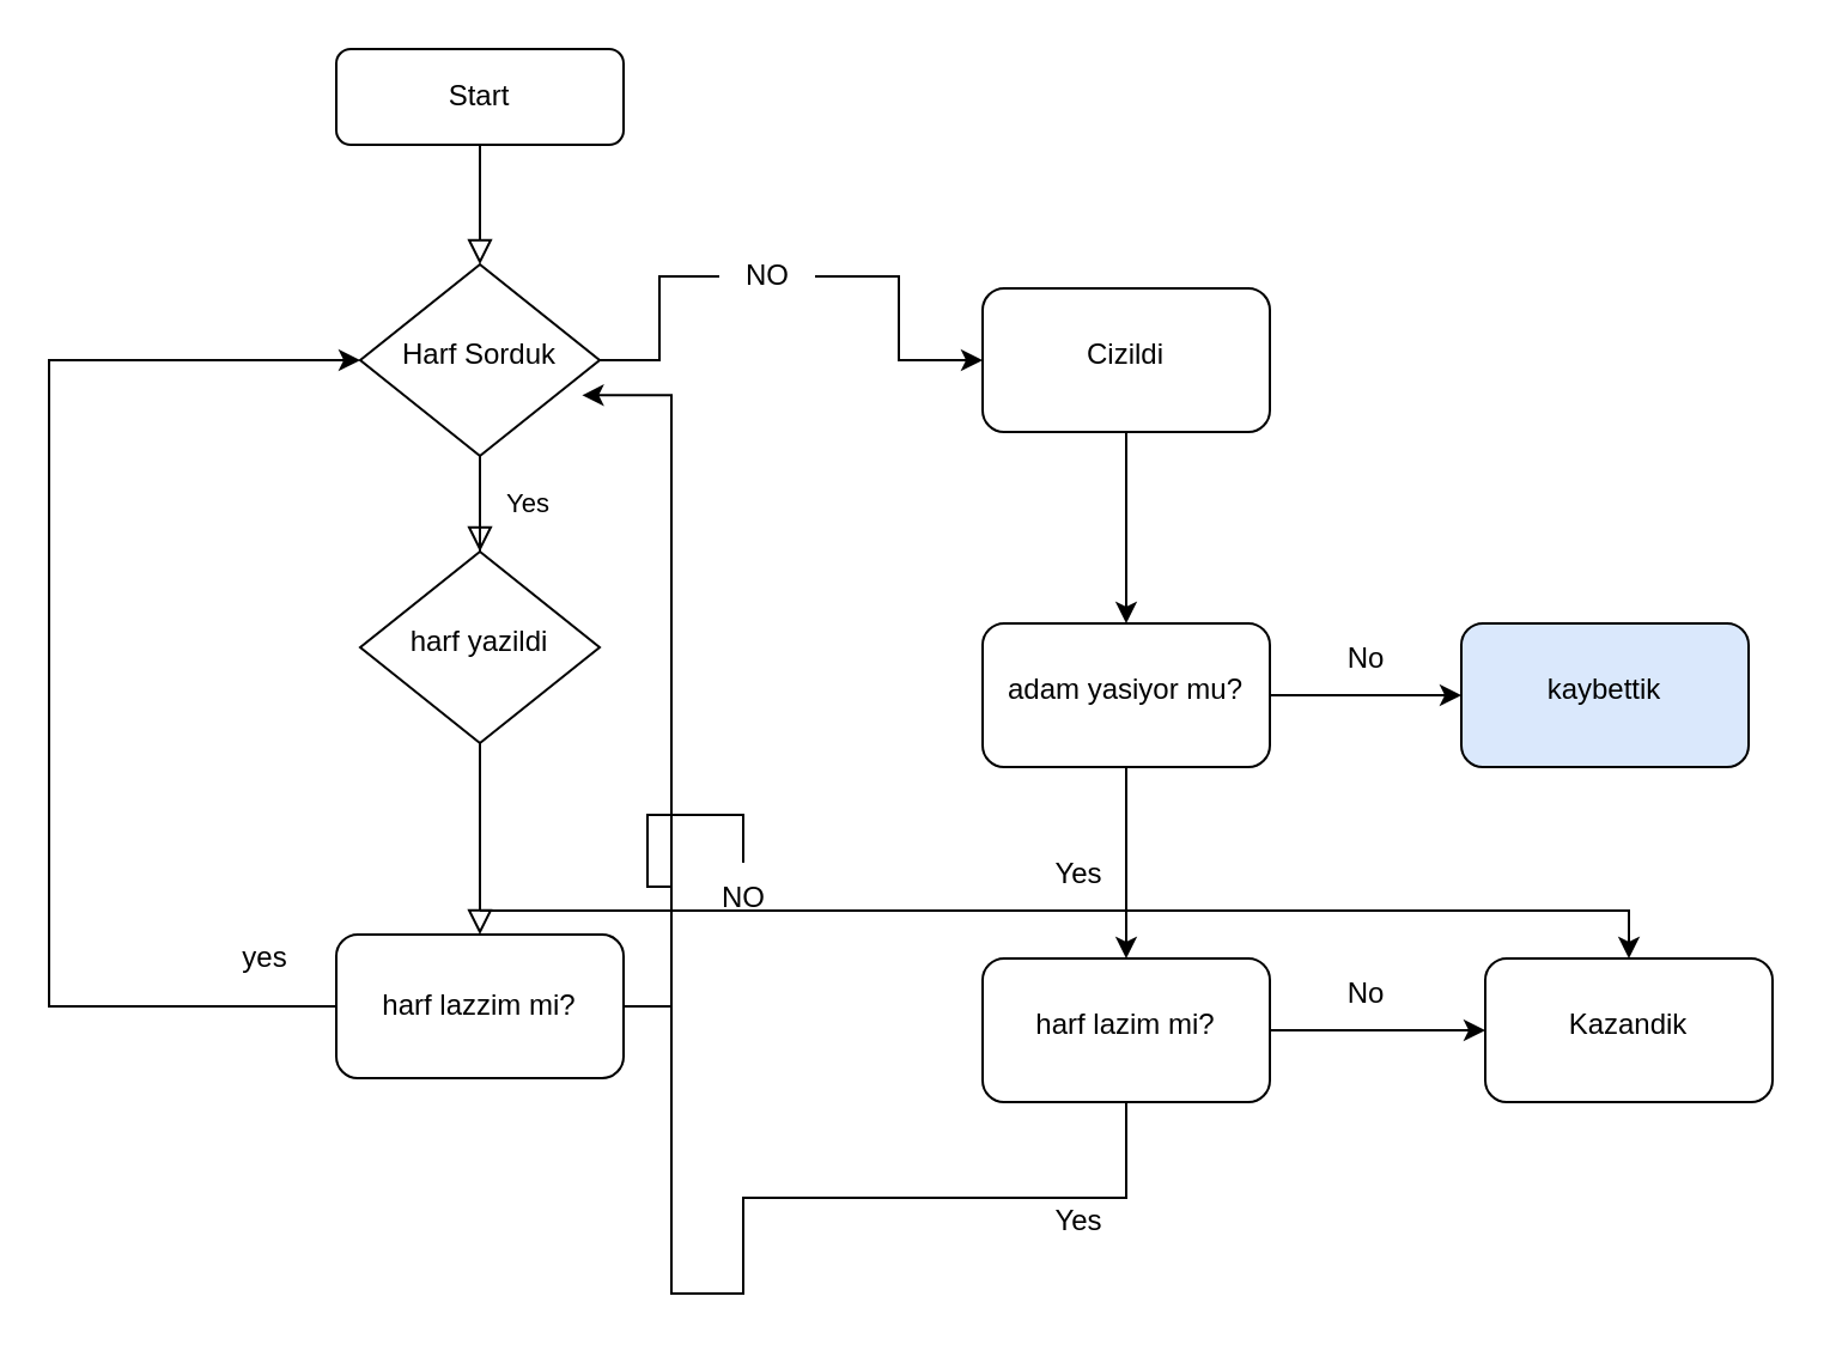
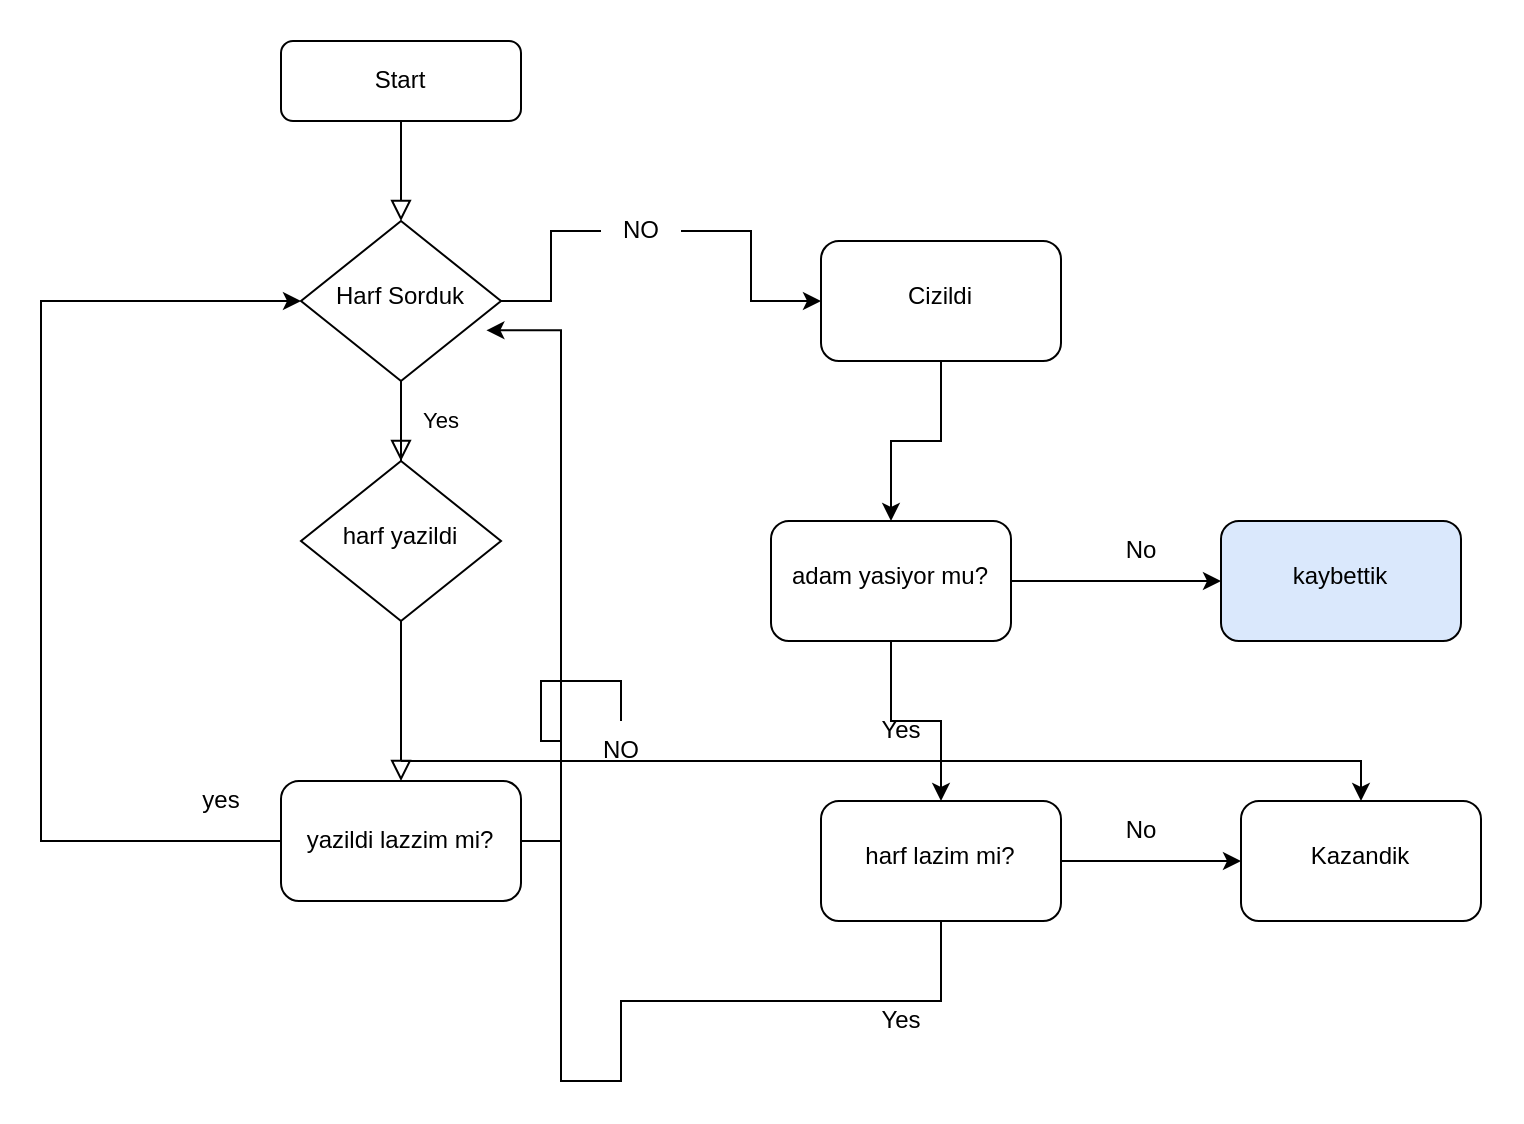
  <mxCell id="0" />
  <mxCell id="1" parent="0" />
  <mxCell id="2" value="" style="rounded=0;html=1;jettySize=auto;orthogonalLoop=1;fontSize=11;endArrow=block;endFill=0;endSize=8;strokeWidth=1;shadow=0;labelBackgroundColor=none;edgeStyle=orthogonalEdgeStyle;" parent="1" source="3" target="7" edge="1"><mxGeometry relative="1" as="geometry" /></mxCell>
  <mxCell id="3" value="Start" style="rounded=1;whiteSpace=wrap;html=1;fontSize=12;glass=0;strokeWidth=1;shadow=0;" parent="1" vertex="1"><mxGeometry x="140" y="20" width="120" height="40" as="geometry" /></mxCell>
  <mxCell id="4" value="Yes" style="rounded=0;html=1;jettySize=auto;orthogonalLoop=1;fontSize=11;endArrow=block;endFill=0;endSize=8;strokeWidth=1;shadow=0;labelBackgroundColor=none;edgeStyle=orthogonalEdgeStyle;" parent="1" source="7" target="8" edge="1"><mxGeometry y="20" relative="1" as="geometry"><mxPoint as="offset" /></mxGeometry></mxCell>
  <mxCell id="5" value="No" style="edgeStyle=orthogonalEdgeStyle;rounded=0;html=1;jettySize=auto;orthogonalLoop=1;fontSize=11;endArrow=block;endFill=0;endSize=8;strokeWidth=1;shadow=0;labelBackgroundColor=none;" parent="1" source="7" edge="1"><mxGeometry y="10" relative="1" as="geometry"><mxPoint as="offset" /><mxPoint x="200" y="390" as="targetPoint" /></mxGeometry></mxCell>
  <mxCell id="6" value="" style="edgeStyle=orthogonalEdgeStyle;rounded=0;orthogonalLoop=1;jettySize=auto;html=1;startArrow=none;" edge="1" parent="1" source="11" target="10"><mxGeometry relative="1" as="geometry" /></mxCell>
  <mxCell id="7" value="Harf Sorduk" style="rhombus;whiteSpace=wrap;html=1;shadow=0;fontFamily=Helvetica;fontSize=12;align=center;strokeWidth=1;spacing=6;spacingTop=-4;" parent="1" vertex="1"><mxGeometry x="150" y="110" width="100" height="80" as="geometry" /></mxCell>
  <mxCell id="8" value="harf yazildi" style="rhombus;whiteSpace=wrap;html=1;shadow=0;fontFamily=Helvetica;fontSize=12;align=center;strokeWidth=1;spacing=6;spacingTop=-4;" parent="1" vertex="1"><mxGeometry x="150" y="230" width="100" height="80" as="geometry" /></mxCell>
  <mxCell id="9" value="" style="edgeStyle=orthogonalEdgeStyle;rounded=0;orthogonalLoop=1;jettySize=auto;html=1;" edge="1" parent="1" source="10" target="15"><mxGeometry relative="1" as="geometry" /></mxCell>
  <mxCell id="10" value="Cizildi&lt;br&gt;" style="rounded=1;whiteSpace=wrap;html=1;shadow=0;strokeWidth=1;spacing=6;spacingTop=-4;" vertex="1" parent="1"><mxGeometry x="410" y="120" width="120" height="60" as="geometry" /></mxCell>
  <mxCell id="11" value="NO" style="text;html=1;resizable=0;autosize=1;align=center;verticalAlign=middle;points=[];fillColor=none;strokeColor=none;rounded=0;" vertex="1" parent="1"><mxGeometry x="300" y="100" width="40" height="30" as="geometry" /></mxCell>
  <mxCell id="12" value="" style="edgeStyle=orthogonalEdgeStyle;rounded=0;orthogonalLoop=1;jettySize=auto;html=1;endArrow=none;" edge="1" parent="1" source="7" target="11"><mxGeometry relative="1" as="geometry"><mxPoint x="250" y="150" as="sourcePoint" /><mxPoint x="320" y="150" as="targetPoint" /></mxGeometry></mxCell>
  <mxCell id="13" value="" style="edgeStyle=orthogonalEdgeStyle;rounded=0;orthogonalLoop=1;jettySize=auto;html=1;" edge="1" parent="1" source="15" target="18"><mxGeometry relative="1" as="geometry" /></mxCell>
  <mxCell id="14" value="" style="edgeStyle=orthogonalEdgeStyle;rounded=0;orthogonalLoop=1;jettySize=auto;html=1;" edge="1" parent="1" source="15" target="19"><mxGeometry relative="1" as="geometry" /></mxCell>
- <mxCell id="15" value="adam yasiyor mu?&lt;br&gt;" style="rounded=1;whiteSpace=wrap;html=1;shadow=0;strokeWidth=1;spacing=6;spacingTop=-4;" vertex="1" parent="1"><mxGeometry x="410" y="260" width="120" height="60" as="geometry" /></mxCell>
+ <mxCell id="15" value="adam yasiyor mu?&lt;br&gt;" style="rounded=1;whiteSpace=wrap;html=1;shadow=0;strokeWidth=1;spacing=6;spacingTop=-4;" vertex="1" parent="1"><mxGeometry x="385" y="260" width="120" height="60" as="geometry" /></mxCell>
  <mxCell id="16" value="" style="edgeStyle=orthogonalEdgeStyle;rounded=0;orthogonalLoop=1;jettySize=auto;html=1;entryX=0.927;entryY=0.683;entryDx=0;entryDy=0;entryPerimeter=0;" edge="1" parent="1" source="18" target="7"><mxGeometry relative="1" as="geometry"><mxPoint x="290" y="190" as="targetPoint" /><Array as="points"><mxPoint x="470" y="500" /><mxPoint x="310" y="500" /><mxPoint x="310" y="540" /><mxPoint x="280" y="540" /><mxPoint x="280" y="165" /></Array></mxGeometry></mxCell>
  <mxCell id="17" value="" style="edgeStyle=orthogonalEdgeStyle;rounded=0;orthogonalLoop=1;jettySize=auto;html=1;" edge="1" parent="1" source="18" target="25"><mxGeometry relative="1" as="geometry" /></mxCell>
  <mxCell id="18" value="harf lazim mi?" style="rounded=1;whiteSpace=wrap;html=1;shadow=0;strokeWidth=1;spacing=6;spacingTop=-4;" vertex="1" parent="1"><mxGeometry x="410" y="400" width="120" height="60" as="geometry" /></mxCell>
  <mxCell id="19" value="kaybettik" style="whiteSpace=wrap;html=1;rounded=1;shadow=0;strokeWidth=1;spacing=6;spacingTop=-4;fillColor=#dae8fc;" vertex="1" parent="1"><mxGeometry x="610" y="260" width="120" height="60" as="geometry" /></mxCell>
  <mxCell id="20" value="No" style="text;html=1;resizable=0;autosize=1;align=center;verticalAlign=middle;points=[];fillColor=none;strokeColor=none;rounded=0;" vertex="1" parent="1"><mxGeometry x="550" y="260" width="40" height="30" as="geometry" /></mxCell>
  <mxCell id="21" value="Yes" style="text;html=1;resizable=0;autosize=1;align=center;verticalAlign=middle;points=[];fillColor=none;strokeColor=none;rounded=0;" vertex="1" parent="1"><mxGeometry x="430" y="350" width="40" height="30" as="geometry" /></mxCell>
  <mxCell id="22" value="" style="edgeStyle=orthogonalEdgeStyle;rounded=0;orthogonalLoop=1;jettySize=auto;html=1;entryX=0.5;entryY=0;entryDx=0;entryDy=0;startArrow=none;" edge="1" parent="1" source="29" target="25"><mxGeometry relative="1" as="geometry"><mxPoint x="200" y="550" as="targetPoint" /><Array as="points"><mxPoint x="200" y="380" /><mxPoint x="670" y="380" /></Array></mxGeometry></mxCell>
  <mxCell id="23" value="" style="edgeStyle=orthogonalEdgeStyle;rounded=0;orthogonalLoop=1;jettySize=auto;html=1;entryX=0;entryY=0.5;entryDx=0;entryDy=0;" edge="1" parent="1" source="24" target="7"><mxGeometry relative="1" as="geometry"><mxPoint x="60" y="150" as="targetPoint" /><Array as="points"><mxPoint x="20" y="420" /><mxPoint x="20" y="150" /></Array></mxGeometry></mxCell>
- <mxCell id="24" value="harf lazzim mi?" style="rounded=1;whiteSpace=wrap;html=1;" vertex="1" parent="1"><mxGeometry x="140" y="390" width="120" height="60" as="geometry" /></mxCell>
+ <mxCell id="24" value="yazildi lazzim mi?" style="rounded=1;whiteSpace=wrap;html=1;" vertex="1" parent="1"><mxGeometry x="140" y="390" width="120" height="60" as="geometry" /></mxCell>
  <mxCell id="25" value="Kazandik" style="whiteSpace=wrap;html=1;rounded=1;shadow=0;strokeWidth=1;spacing=6;spacingTop=-4;" vertex="1" parent="1"><mxGeometry x="620" y="400" width="120" height="60" as="geometry" /></mxCell>
  <mxCell id="26" value="Yes" style="text;html=1;resizable=0;autosize=1;align=center;verticalAlign=middle;points=[];fillColor=none;strokeColor=none;rounded=0;" vertex="1" parent="1"><mxGeometry x="430" y="495" width="40" height="30" as="geometry" /></mxCell>
  <mxCell id="27" value="No" style="text;html=1;resizable=0;autosize=1;align=center;verticalAlign=middle;points=[];fillColor=none;strokeColor=none;rounded=0;" vertex="1" parent="1"><mxGeometry x="550" y="400" width="40" height="30" as="geometry" /></mxCell>
  <mxCell id="28" value="yes" style="text;html=1;resizable=0;autosize=1;align=center;verticalAlign=middle;points=[];fillColor=none;strokeColor=none;rounded=0;" vertex="1" parent="1"><mxGeometry x="90" y="385" width="40" height="30" as="geometry" /></mxCell>
  <mxCell id="29" value="NO&lt;br&gt;" style="text;html=1;align=center;verticalAlign=middle;resizable=0;points=[];autosize=1;strokeColor=none;fillColor=none;" vertex="1" parent="1"><mxGeometry x="290" y="360" width="40" height="30" as="geometry" /></mxCell>
  <mxCell id="30" value="" style="edgeStyle=orthogonalEdgeStyle;rounded=0;orthogonalLoop=1;jettySize=auto;html=1;entryX=0.5;entryY=0;entryDx=0;entryDy=0;endArrow=none;" edge="1" parent="1" source="24" target="29"><mxGeometry relative="1" as="geometry"><mxPoint x="200" y="390" as="sourcePoint" /><mxPoint x="670" y="400" as="targetPoint" /><Array as="points" /></mxGeometry></mxCell>
